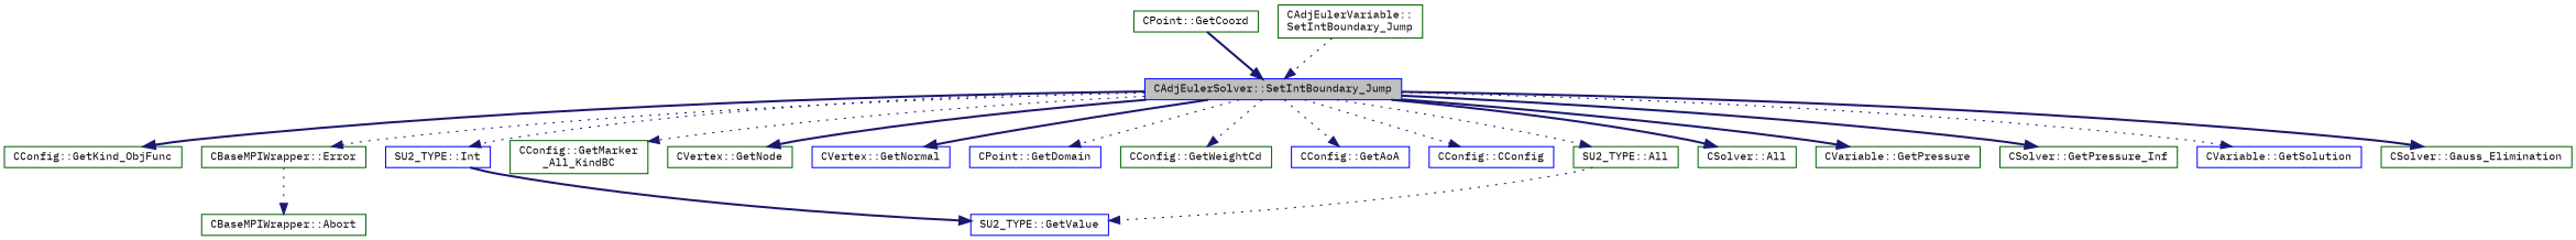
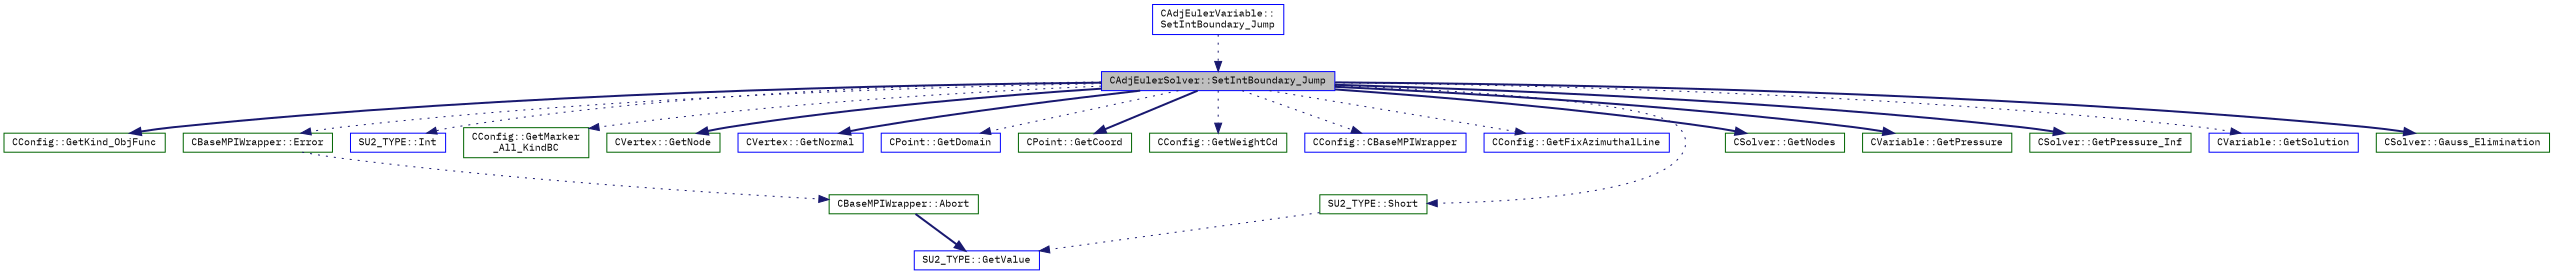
  digraph {
    fontname="IBM Plex Mono"
    rankdir=TB
    node [color=darkgreen fillcolor=white fontname="IBM Plex Mono" fontsize=10 shape=record style=filled]
    edge [color=midnightblue fontname="IBM Plex Mono" fontsize=10 labelfontname=Helvetica labelfontsize=10 style=dotted]
    n1 [color=blue fillcolor=grey75 fontcolor=black height=0.2 label="CAdjEulerSolver::SetIntBoundary_Jump" width=0.4]
    n2 [height=0.2 label="CConfig::GetKind_ObjFunc" width=0.4]
    n3 [height=0.2 label="CBaseMPIWrapper::Error" width=0.4]
    n4 [color=blue height=0.2 label="SU2_TYPE::Int" width=0.4]
    n5 [height=0.2 label="CConfig::GetMarker\l_All_KindBC" width=0.4]
    n6 [height=0.2 label="CVertex::GetNode" width=0.4]
    n7 [color=blue height=0.2 label="CVertex::GetNormal" width=0.4]
    n8 [color=blue height=0.2 label="CPoint::GetDomain" width=0.4]
    n9 [height=0.2 label="CPoint::GetCoord" width=0.4]
    n10 [height=0.2 label="CConfig::GetWeightCd" width=0.4]
-   n11 [color=blue height=0.2 label="CConfig::GetAoA" width=0.4]
-   n12 [color=blue height=0.2 label="CConfig::CConfig" width=0.4]
-   n13 [height=0.2 label="SU2_TYPE::All" width=0.4]
-   n14 [height=0.2 label="CSolver::All" width=0.4]
+   n11 [color=blue height=0.2 label="CConfig::CBaseMPIWrapper" width=0.4]
+   n12 [color=blue height=0.2 label="CConfig::GetFixAzimuthalLine" width=0.4]
+   n13 [height=0.2 label="SU2_TYPE::Short" width=0.4]
+   n14 [height=0.2 label="CSolver::GetNodes" width=0.4]
    n15 [height=0.2 label="CVariable::GetPressure" width=0.4]
    n16 [height=0.2 label="CSolver::GetPressure_Inf" width=0.4]
    n17 [color=blue height=0.2 label="CVariable::GetSolution" width=0.4]
    n18 [height=0.2 label="CSolver::Gauss_Elimination" width=0.4]
    n19 [height=0.2 label="CBaseMPIWrapper::Abort" width=0.4]
    n20 [color=blue height=0.2 label="SU2_TYPE::GetValue" width=0.4]
-   n21 [height=0.2 label="CAdjEulerVariable::\lSetIntBoundary_Jump" width=0.4]
+   n21 [color=blue height=0.2 label="CAdjEulerVariable::\lSetIntBoundary_Jump" width=0.4]
    n1 -> n2 [style=bold]
    n1 -> n3
    n1 -> n4
    n1 -> n5
    n1 -> n6 [style=bold]
    n1 -> n7 [style=bold]
    n1 -> n8
-   n9 -> n1 [style=bold]
+   n1 -> n9 [style=bold]
    n1 -> n10
    n1 -> n11
    n1 -> n12
    n1 -> n13
    n1 -> n14 [style=bold]
    n1 -> n15 [style=bold]
    n1 -> n16 [style=bold]
    n1 -> n17
    n1 -> n18 [style=bold]
    n3 -> n19
-   n4 -> n20 [style=bold]
+   n19 -> n20 [style=bold]
    n13 -> n20
    n21 -> n1
  }
